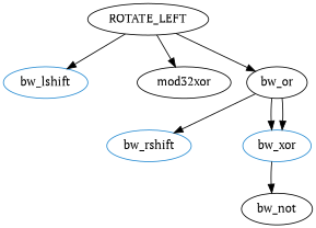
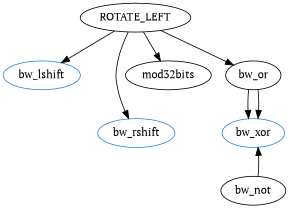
  digraph {
    fontname="PT Serif"
    node [fontname="PT Serif"]
    edge [fontname="PT Serif"]
    bw_lshift [color="#268bd2"]
    ROTATE_LEFT
    bw_rshift [color="#268bd2"]
-   mod32bits [label=mod32xor]
+   mod32bits
    bw_or
    bw_xor [color="#268bd2"]
    bw_not
    ROTATE_LEFT -> bw_lshift
-   bw_or -> bw_rshift
+   ROTATE_LEFT -> bw_rshift
    ROTATE_LEFT -> mod32bits
    ROTATE_LEFT -> bw_or
    bw_or -> bw_xor
    bw_or -> bw_xor
-   bw_xor -> bw_not
+   bw_not -> bw_xor
  }
